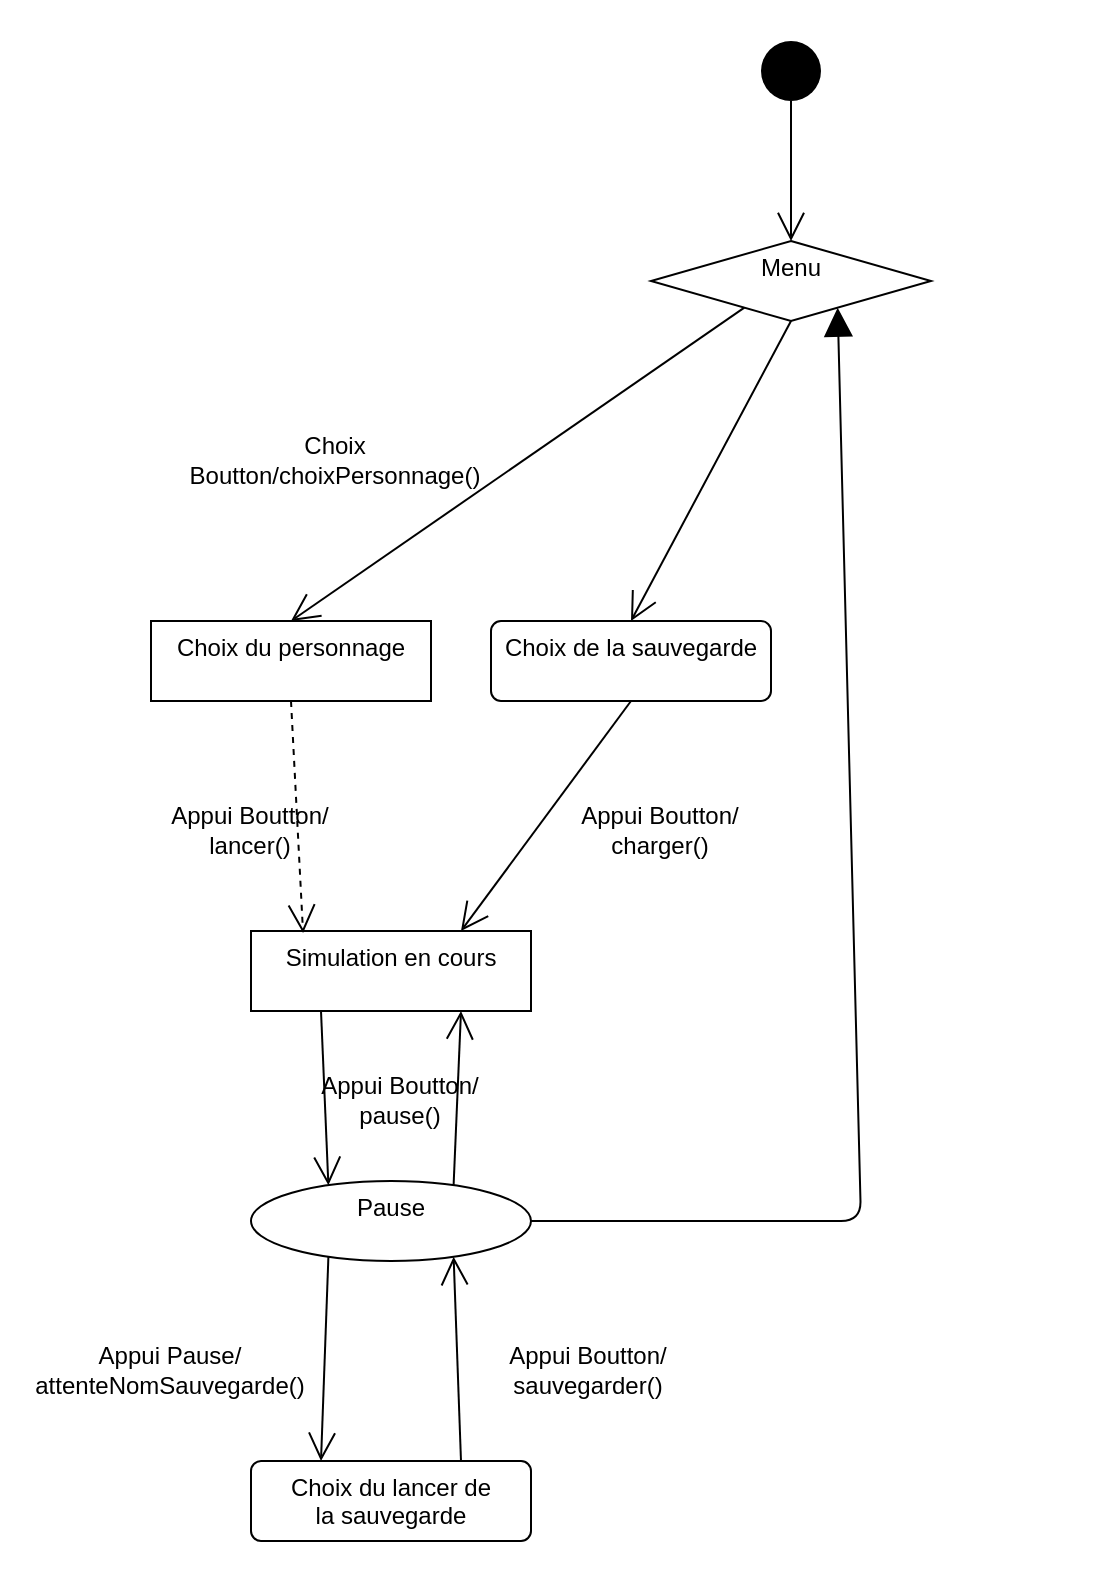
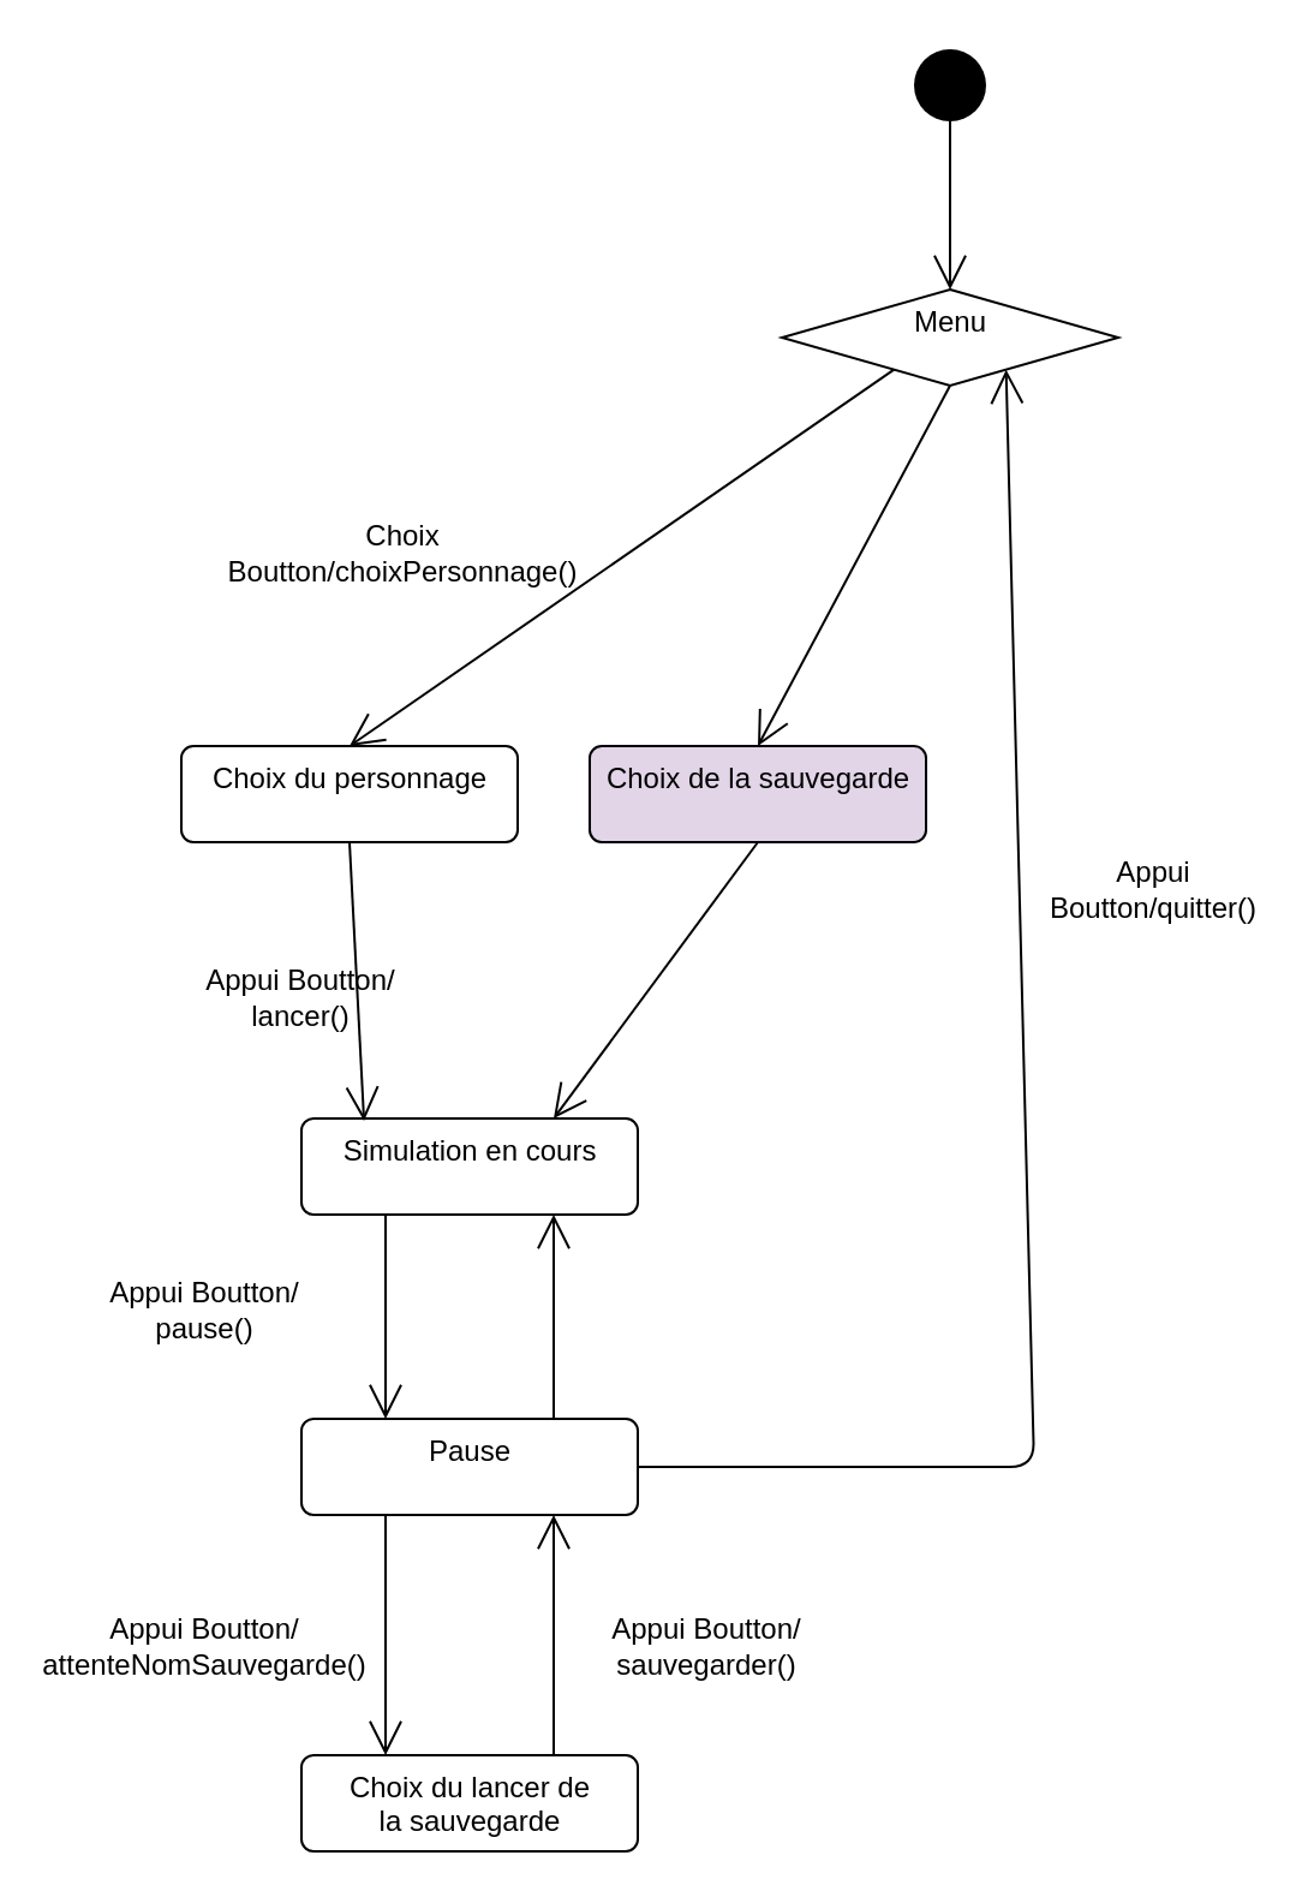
  <mxCell id="0" />
  <mxCell id="1" parent="0" />
  <mxCell id="2" value="" style="ellipse;fillColor=#000000;strokeColor=none;" vertex="1" parent="1"><mxGeometry x="380" y="20" width="30" height="30" as="geometry" /></mxCell>
  <mxCell id="3" value="Menu" style="rhombus;html=1;align=center;verticalAlign=top;absoluteArcSize=1;arcSize=10;dashed=0;" vertex="1" parent="1"><mxGeometry x="325" y="120" width="140" height="40" as="geometry" /></mxCell>
  <mxCell id="4" value="" style="endArrow=open;endFill=1;endSize=12;html=1;entryX=0.5;entryY=0;entryDx=0;entryDy=0;exitX=0.5;exitY=1;exitDx=0;exitDy=0;" edge="1" parent="1" source="2" target="3"><mxGeometry width="160" relative="1" as="geometry"><mxPoint x="135" y="80" as="sourcePoint" /><mxPoint x="295" y="80" as="targetPoint" /></mxGeometry></mxCell>
- <mxCell id="5" value="Simulation en cours" style="html=1;align=center;verticalAlign=top;absoluteArcSize=1;arcSize=10;dashed=0;rounded=0;" vertex="1" parent="1"><mxGeometry x="125" y="465" width="140" height="40" as="geometry" /></mxCell>
- <mxCell id="6" value="" style="endArrow=open;endFill=1;endSize=12;html=1;entryX=0.186;entryY=0.025;entryDx=0;entryDy=0;exitX=0.5;exitY=1;exitDx=0;exitDy=0;entryPerimeter=0;dashed=1;" edge="1" parent="1" source="7" target="5"><mxGeometry width="160" relative="1" as="geometry"><mxPoint x="155" y="310" as="sourcePoint" /><mxPoint x="155" y="400" as="targetPoint" /></mxGeometry></mxCell>
- <mxCell id="7" value="Choix du personnage" style="html=1;align=center;verticalAlign=top;absoluteArcSize=1;arcSize=10;dashed=0;rounded=0;" vertex="1" parent="1"><mxGeometry x="75" y="310" width="140" height="40" as="geometry" /></mxCell>
+ <mxCell id="5" value="Simulation en cours" style="html=1;align=center;verticalAlign=top;rounded=1;absoluteArcSize=1;arcSize=10;dashed=0;" vertex="1" parent="1"><mxGeometry x="125" y="465" width="140" height="40" as="geometry" /></mxCell>
+ <mxCell id="6" value="" style="endArrow=open;endFill=1;endSize=12;html=1;entryX=0.186;entryY=0.025;entryDx=0;entryDy=0;exitX=0.5;exitY=1;exitDx=0;exitDy=0;entryPerimeter=0;" edge="1" parent="1" source="7" target="5"><mxGeometry width="160" relative="1" as="geometry"><mxPoint x="155" y="310" as="sourcePoint" /><mxPoint x="155" y="400" as="targetPoint" /></mxGeometry></mxCell>
+ <mxCell id="7" value="Choix du personnage" style="html=1;align=center;verticalAlign=top;rounded=1;absoluteArcSize=1;arcSize=10;dashed=0;" vertex="1" parent="1"><mxGeometry x="75" y="310" width="140" height="40" as="geometry" /></mxCell>
  <mxCell id="8" value="" style="endArrow=open;endFill=1;endSize=12;html=1;entryX=0.5;entryY=0;entryDx=0;entryDy=0;exitX=0.25;exitY=1;exitDx=0;exitDy=0;" edge="1" parent="1" source="3" target="7"><mxGeometry width="160" relative="1" as="geometry"><mxPoint x="110" y="350" as="sourcePoint" /><mxPoint x="151.04" y="466" as="targetPoint" /></mxGeometry></mxCell>
- <mxCell id="9" value="Choix de la sauvegarde" style="html=1;align=center;verticalAlign=top;rounded=1;absoluteArcSize=1;arcSize=10;dashed=0;" vertex="1" parent="1"><mxGeometry x="245" y="310" width="140" height="40" as="geometry" /></mxCell>
+ <mxCell id="9" value="Choix de la sauvegarde" style="html=1;align=center;verticalAlign=top;rounded=1;absoluteArcSize=1;arcSize=10;dashed=0;fillColor=#e1d5e7;" vertex="1" parent="1"><mxGeometry x="245" y="310" width="140" height="40" as="geometry" /></mxCell>
  <mxCell id="10" value="" style="endArrow=open;endFill=1;endSize=12;html=1;entryX=0.5;entryY=0;entryDx=0;entryDy=0;exitX=0.5;exitY=1;exitDx=0;exitDy=0;" edge="1" parent="1" source="3" target="9"><mxGeometry width="160" relative="1" as="geometry"><mxPoint x="160" y="190" as="sourcePoint" /><mxPoint x="110" y="310" as="targetPoint" /></mxGeometry></mxCell>
  <mxCell id="11" value="" style="endArrow=open;endFill=1;endSize=12;html=1;entryX=0.75;entryY=0;entryDx=0;entryDy=0;exitX=0.5;exitY=1;exitDx=0;exitDy=0;" edge="1" parent="1" source="9" target="5"><mxGeometry width="160" relative="1" as="geometry"><mxPoint x="230" y="190" as="sourcePoint" /><mxPoint x="275" y="310" as="targetPoint" /></mxGeometry></mxCell>
- <mxCell id="12" value="Pause" style="ellipse;html=1;align=center;verticalAlign=top;absoluteArcSize=1;arcSize=10;dashed=0;" vertex="1" parent="1"><mxGeometry x="125" y="590" width="140" height="40" as="geometry" /></mxCell>
+ <mxCell id="12" value="Pause" style="html=1;align=center;verticalAlign=top;rounded=1;absoluteArcSize=1;arcSize=10;dashed=0;" vertex="1" parent="1"><mxGeometry x="125" y="590" width="140" height="40" as="geometry" /></mxCell>
  <mxCell id="13" value="" style="endArrow=open;endFill=1;endSize=12;html=1;entryX=0.25;entryY=0;entryDx=0;entryDy=0;exitX=0.25;exitY=1;exitDx=0;exitDy=0;" edge="1" parent="1" source="5" target="12"><mxGeometry width="160" relative="1" as="geometry"><mxPoint x="275" y="350" as="sourcePoint" /><mxPoint x="230" y="465" as="targetPoint" /></mxGeometry></mxCell>
  <mxCell id="14" value="" style="endArrow=open;endFill=1;endSize=12;html=1;entryX=0.75;entryY=1;entryDx=0;entryDy=0;exitX=0.75;exitY=0;exitDx=0;exitDy=0;" edge="1" parent="1" source="12" target="5"><mxGeometry width="160" relative="1" as="geometry"><mxPoint x="195" y="505" as="sourcePoint" /><mxPoint x="195" y="590" as="targetPoint" /></mxGeometry></mxCell>
  <mxCell id="15" value="&lt;div&gt;Choix du lancer de &lt;br&gt;&lt;/div&gt;&lt;div&gt;la sauvegarde&lt;/div&gt;" style="html=1;align=center;verticalAlign=top;rounded=1;absoluteArcSize=1;arcSize=10;dashed=0;" vertex="1" parent="1"><mxGeometry x="125" y="730" width="140" height="40" as="geometry" /></mxCell>
  <mxCell id="16" value="" style="endArrow=open;endFill=1;endSize=12;html=1;entryX=0.75;entryY=1;entryDx=0;entryDy=0;exitX=0.75;exitY=0;exitDx=0;exitDy=0;" edge="1" parent="1" source="15" target="12"><mxGeometry width="160" relative="1" as="geometry"><mxPoint x="235" y="730" as="sourcePoint" /><mxPoint x="235" y="645" as="targetPoint" /></mxGeometry></mxCell>
  <mxCell id="17" value="" style="endArrow=open;endFill=1;endSize=12;html=1;entryX=0.25;entryY=0;entryDx=0;entryDy=0;exitX=0.25;exitY=1;exitDx=0;exitDy=0;" edge="1" parent="1" source="12" target="15"><mxGeometry width="160" relative="1" as="geometry"><mxPoint x="230" y="730" as="sourcePoint" /><mxPoint x="230" y="630" as="targetPoint" /></mxGeometry></mxCell>
- <mxCell id="18" value="" style="endArrow=block;endFill=1;endSize=12;html=1;exitX=1;exitY=0.5;exitDx=0;exitDy=0;entryX=0.75;entryY=1;entryDx=0;entryDy=0;" edge="1" parent="1" source="12" target="3"><mxGeometry width="160" relative="1" as="geometry"><mxPoint x="230" y="590" as="sourcePoint" /><mxPoint x="475" y="430" as="targetPoint" /><Array as="points"><mxPoint x="430" y="610" /></Array></mxGeometry></mxCell>
+ <mxCell id="18" value="" style="endArrow=open;endFill=1;endSize=12;html=1;exitX=1;exitY=0.5;exitDx=0;exitDy=0;entryX=0.75;entryY=1;entryDx=0;entryDy=0;" edge="1" parent="1" source="12" target="3"><mxGeometry width="160" relative="1" as="geometry"><mxPoint x="230" y="590" as="sourcePoint" /><mxPoint x="475" y="430" as="targetPoint" /><Array as="points"><mxPoint x="430" y="610" /></Array></mxGeometry></mxCell>
+ <mxCell id="19" value="Appui Boutton/quitter()" style="text;html=1;strokeColor=none;fillColor=none;align=center;verticalAlign=middle;whiteSpace=wrap;rounded=0;" vertex="1" parent="1"><mxGeometry x="435" y="350" width="90" height="40" as="geometry" /></mxCell>
  <mxCell id="20" value="Choix Boutton/choixPersonnage()" style="text;html=1;strokeColor=none;fillColor=none;align=center;verticalAlign=middle;whiteSpace=wrap;rounded=0;" vertex="1" parent="1"><mxGeometry x="90" y="210" width="155" height="40" as="geometry" /></mxCell>
  <mxCell id="21" value="&lt;div&gt;Appui Boutton/&lt;/div&gt;&lt;div&gt;sauvegarder()&lt;/div&gt;" style="text;html=1;strokeColor=none;fillColor=none;align=center;verticalAlign=middle;whiteSpace=wrap;rounded=0;" vertex="1" parent="1"><mxGeometry x="229" y="660" width="130" height="50" as="geometry" /></mxCell>
- <mxCell id="22" value="&lt;div&gt;Appui Pause/&lt;/div&gt;&lt;div&gt;attenteNomSauvegarde()&lt;/div&gt;" style="text;html=1;strokeColor=none;fillColor=none;align=center;verticalAlign=middle;whiteSpace=wrap;rounded=0;" vertex="1" parent="1"><mxGeometry x="25" y="650" width="120" height="70" as="geometry" /></mxCell>
- <mxCell id="23" value="&lt;div&gt;Appui Boutton/&lt;/div&gt;&lt;div&gt;pause()&lt;/div&gt;" style="text;html=1;strokeColor=none;fillColor=none;align=center;verticalAlign=middle;whiteSpace=wrap;rounded=0;" vertex="1" parent="1"><mxGeometry x="135" y="525" width="130" height="50" as="geometry" /></mxCell>
- <mxCell id="24" value="&lt;div&gt;Appui Boutton/&lt;/div&gt;&lt;div&gt;charger()&lt;/div&gt;" style="text;html=1;strokeColor=none;fillColor=none;align=center;verticalAlign=middle;whiteSpace=wrap;rounded=0;" vertex="1" parent="1"><mxGeometry x="265" y="390" width="130" height="50" as="geometry" /></mxCell>
+ <mxCell id="22" value="&lt;div&gt;Appui Boutton/&lt;/div&gt;&lt;div&gt;attenteNomSauvegarde()&lt;/div&gt;" style="text;html=1;strokeColor=none;fillColor=none;align=center;verticalAlign=middle;whiteSpace=wrap;rounded=0;" vertex="1" parent="1"><mxGeometry x="25" y="650" width="120" height="70" as="geometry" /></mxCell>
+ <mxCell id="23" value="&lt;div&gt;Appui Boutton/&lt;/div&gt;&lt;div&gt;pause()&lt;/div&gt;" style="text;html=1;strokeColor=none;fillColor=none;align=center;verticalAlign=middle;whiteSpace=wrap;rounded=0;" vertex="1" parent="1"><mxGeometry x="20" y="520" width="130" height="50" as="geometry" /></mxCell>
  <mxCell id="25" value="&lt;div&gt;Appui Boutton/&lt;/div&gt;&lt;div&gt;lancer()&lt;/div&gt;" style="text;html=1;strokeColor=none;fillColor=none;align=center;verticalAlign=middle;whiteSpace=wrap;rounded=0;" vertex="1" parent="1"><mxGeometry x="60" y="390" width="130" height="50" as="geometry" /></mxCell>
